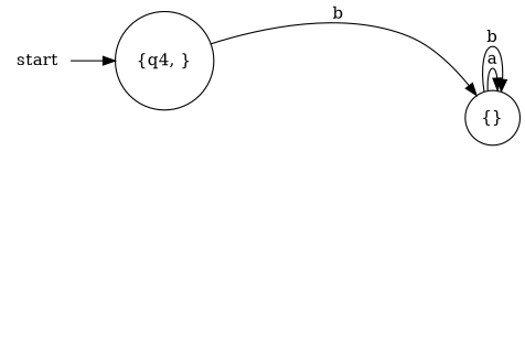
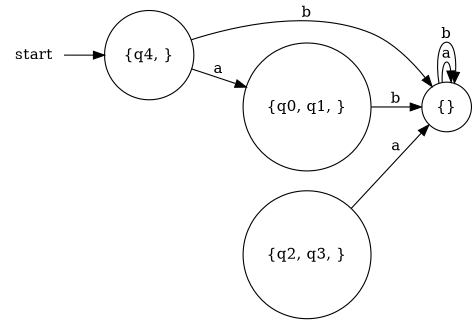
  digraph {
    rankdir=LR
    node [shape=circle]
    start [shape=none]
    "{q4, }"
    "{}"
+   "{q0, q1, }"
+   "{q2, q3, }"
    start -> "{q4, }"
    "{q4, }" -> "{}" [label=b]
+   "{q4, }" -> "{q0, q1, }" [label=a]
    "{}" -> "{}" [label=a]
    "{}" -> "{}" [label=b]
+   "{q0, q1, }" -> "{}" [label=b]
+   "{q2, q3, }" -> "{}" [label=a]
  }
